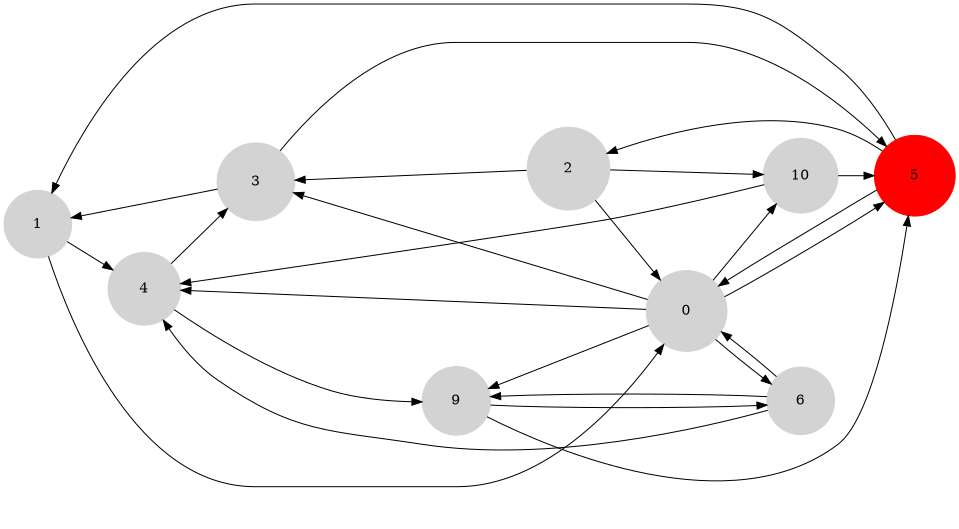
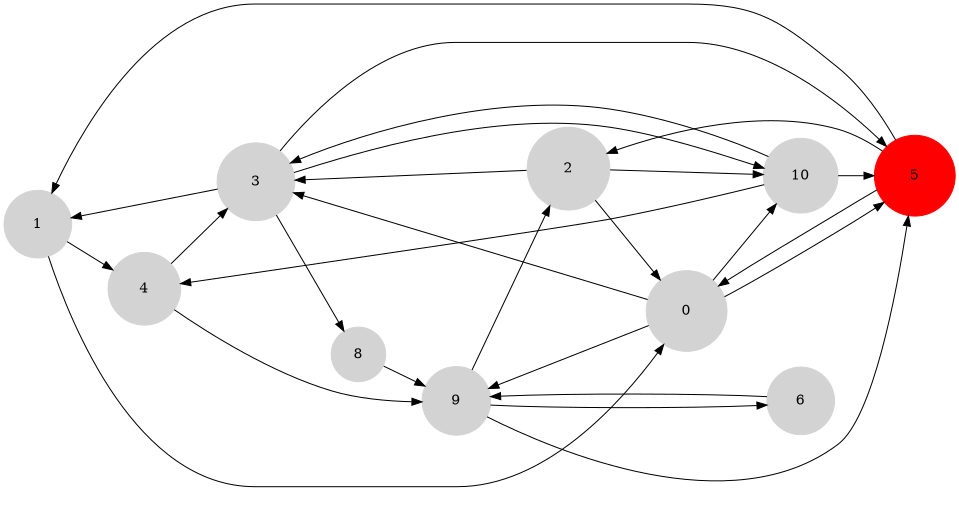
  digraph {
    rankdir=LR
    node [color=lightgrey shape=circle style=filled]
    n1 [label=1 width=0.9338]
    n2 [label=4 width=0.99658]
    n3 [label=0 width=1.10592]
    n4 [label=2 width=1.13404]
    n5 [label=3 width=1.06886]
    n6 [label=10 width=1.03069]
    n7 [label=9 width=0.94972]
    n8 [color=red label=5 width=1.10567]
    n9 [label=6 width=0.9252]
+   n10 [label=8 width=0.74952]
    n1 -> n2
    n1 -> n3
    n2 -> n5
    n2 -> n7
-   n3 -> n2
    n3 -> n5
    n3 -> n6
    n3 -> n7
    n3 -> n8
-   n3 -> n9
    n4 -> n3
    n4 -> n5
    n4 -> n6
    n5 -> n1
+   n5 -> n6
    n5 -> n8
+   n5 -> n10
    n6 -> n2
+   n6 -> n5
    n6 -> n8
+   n7 -> n4
    n7 -> n8
    n7 -> n9
    n8 -> n1
    n8 -> n3
    n8 -> n4
-   n9 -> n2
-   n9 -> n3
    n9 -> n7
+   n10 -> n7
  }
